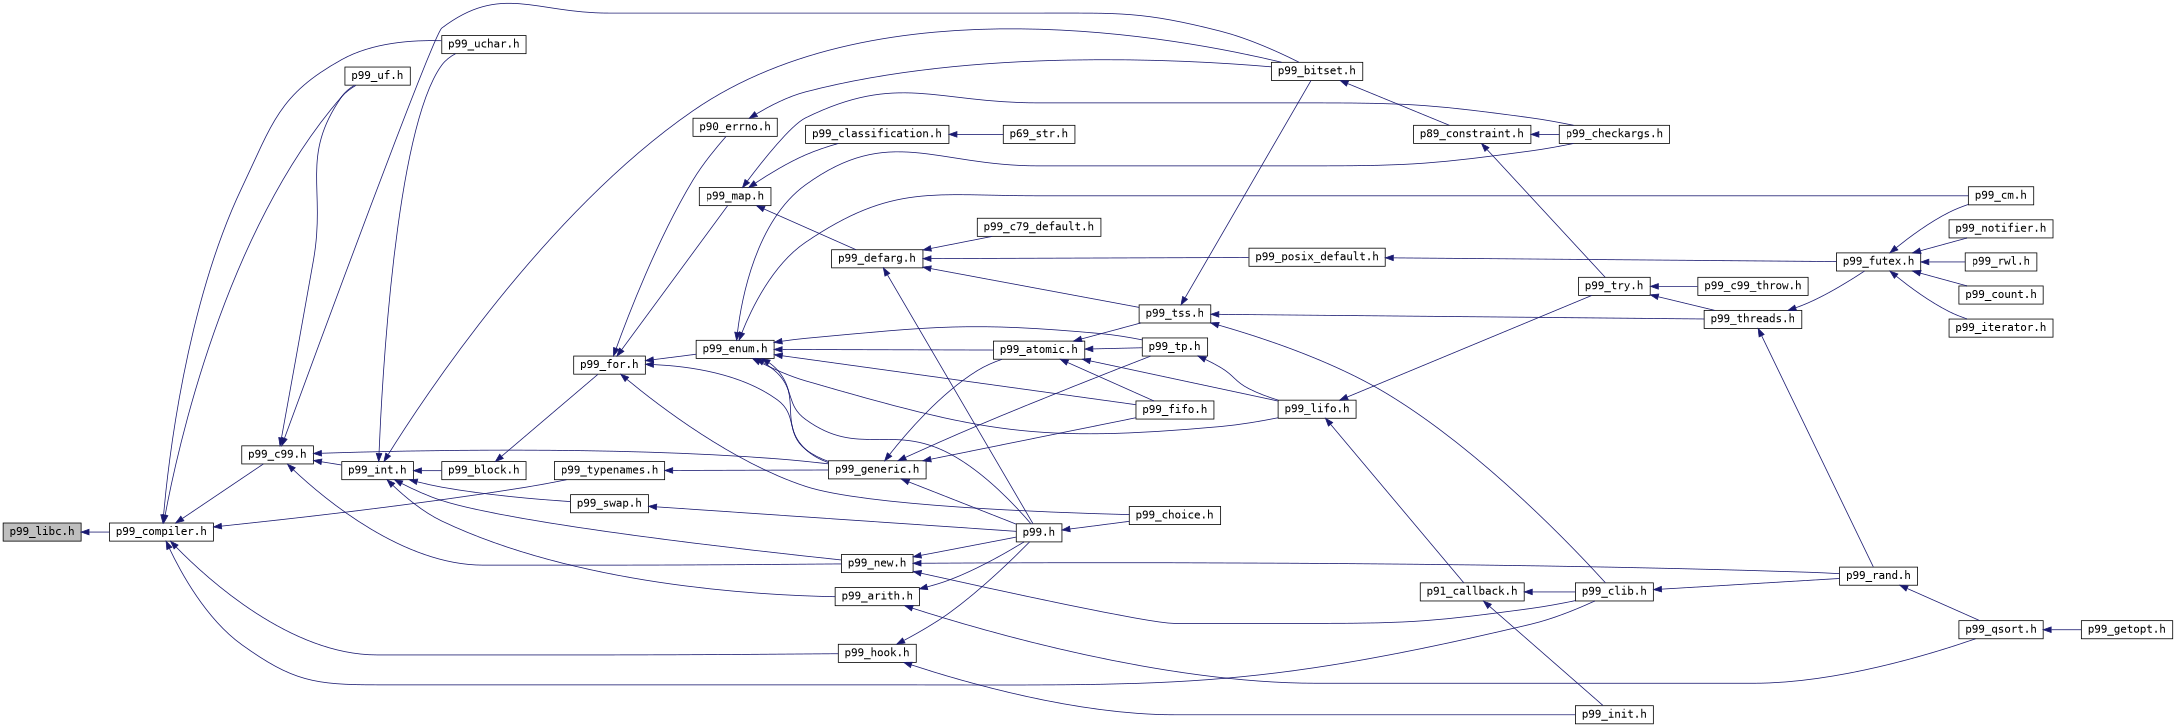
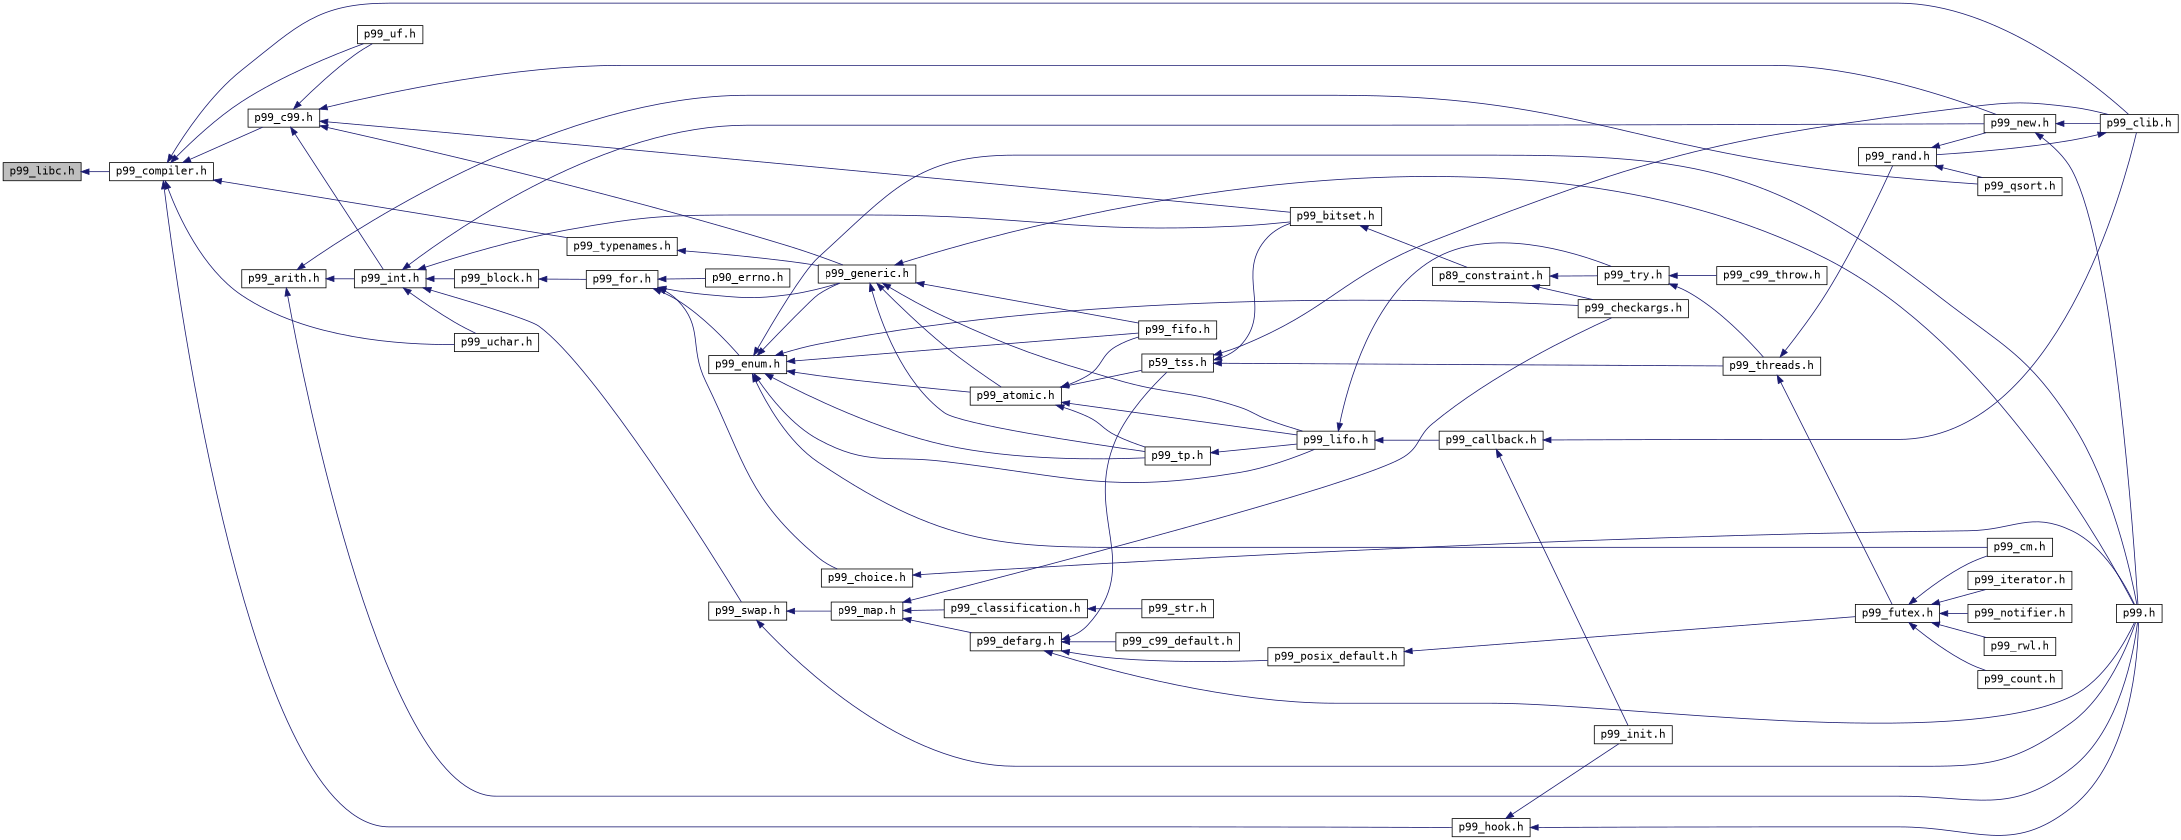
  digraph {
    fontname="DejaVu Sans Mono"
    rankdir=LR
    node [color=black fillcolor=white fontname="DejaVu Sans Mono" fontsize=14 shape=record style=filled]
    edge [color=midnightblue dir=back fontname="DejaVu Sans Mono" fontsize=14 labelfontname=Helvetica labelfontsize=14 style=solid]
    n1 [fillcolor=grey75 fontcolor=black height=0.2 label="p99_libc.h" width=0.4]
    n2 [height=0.2 label="p99_compiler.h" width=0.4]
    n3 [height=0.2 label="p99_c99.h" width=0.4]
    n4 [height=0.2 label="p99_clib.h" width=0.4]
    n5 [height=0.2 label="p99_uchar.h" width=0.4]
    n6 [height=0.2 label="p99_uf.h" width=0.4]
    n7 [height=0.2 label="p99_typenames.h" width=0.4]
    n8 [height=0.2 label="p99_hook.h" width=0.4]
    n9 [height=0.2 label="p99_int.h" width=0.4]
    n10 [height=0.2 label="p99_bitset.h" width=0.4]
    n11 [height=0.2 label="p99_generic.h" width=0.4]
    n12 [height=0.2 label="p99_new.h" width=0.4]
    n13 [height=0.2 label="p99_rand.h" width=0.4]
    n14 [height=0.2 label="p99.h" width=0.4]
    n15 [height=0.2 label="p99_init.h" width=0.4]
    n16 [height=0.2 label="p99_block.h" width=0.4]
    n17 [height=0.2 label="p99_swap.h" width=0.4]
    n18 [height=0.2 label="p99_arith.h" width=0.4]
    n19 [height=0.2 label="p89_constraint.h" width=0.4]
    n20 [height=0.2 label="p99_atomic.h" width=0.4]
    n21 [height=0.2 label="p99_lifo.h" width=0.4]
    n22 [height=0.2 label="p99_tp.h" width=0.4]
    n23 [height=0.2 label="p99_fifo.h" width=0.4]
    n24 [height=0.2 label="p99_for.h" width=0.4]
    n25 [height=0.2 label="p99_qsort.h" width=0.4]
    n26 [height=0.2 label="p99_choice.h" width=0.4]
    n27 [height=0.2 label="p99_map.h" width=0.4]
    n28 [height=0.2 label="p99_enum.h" width=0.4]
    n29 [height=0.2 label="p90_errno.h" width=0.4]
    n30 [height=0.2 label="p99_defarg.h" width=0.4]
    n31 [height=0.2 label="p99_checkargs.h" width=0.4]
    n32 [height=0.2 label="p99_classification.h" width=0.4]
    n33 [height=0.2 label="p99_cm.h" width=0.4]
-   n34 [height=0.2 label="p99_tss.h" width=0.4]
-   n35 [height=0.2 label="p99_c79_default.h" width=0.4]
+   n34 [height=0.2 label="p59_tss.h" width=0.4]
+   n35 [height=0.2 label="p99_c99_default.h" width=0.4]
    n36 [height=0.2 label="p99_posix_default.h" width=0.4]
-   n37 [height=0.2 label="p69_str.h" width=0.4]
+   n37 [height=0.2 label="p99_str.h" width=0.4]
    n38 [height=0.2 label="p99_threads.h" width=0.4]
    n39 [height=0.2 label="p99_futex.h" width=0.4]
    n40 [height=0.2 label="p99_try.h" width=0.4]
    n41 [height=0.2 label="p99_c99_throw.h" width=0.4]
    n42 [height=0.2 label="p99_count.h" width=0.4]
    n43 [height=0.2 label="p99_iterator.h" width=0.4]
    n44 [height=0.2 label="p99_notifier.h" width=0.4]
    n45 [height=0.2 label="p99_rwl.h" width=0.4]
-   n46 [height=0.2 label="p99_getopt.h" width=0.4]
-   n47 [height=0.2 label="p91_callback.h" width=0.4]
+   n47 [height=0.2 label="p99_callback.h" width=0.4]
    n1 -> n2
    n2 -> n3
    n2 -> n4
    n2 -> n5
    n2 -> n6
    n2 -> n7
    n2 -> n8
    n3 -> n6
    n3 -> n9
    n3 -> n10
    n3 -> n11
    n3 -> n12
    n4 -> n13
    n7 -> n11
    n8 -> n14
    n8 -> n15
    n9 -> n5
    n9 -> n10
    n9 -> n12
    n9 -> n16
    n9 -> n17
-   n9 -> n18
+   n18 -> n9
    n10 -> n19
    n11 -> n14
    n11 -> n20
+   n11 -> n21
    n11 -> n22
    n11 -> n23
    n12 -> n4
-   n12 -> n13
+   n13 -> n12
    n12 -> n14
    n13 -> n25
    n16 -> n24
    n17 -> n14
    n18 -> n14
    n18 -> n25
    n19 -> n31
    n19 -> n40
    n20 -> n21
    n20 -> n22
    n20 -> n23
    n20 -> n34
    n21 -> n40
    n21 -> n47
    n22 -> n21
    n24 -> n11
    n24 -> n26
-   n24 -> n27
+   n17 -> n27
    n24 -> n28
    n24 -> n29
-   n25 -> n46
-   n14 -> n26
+   n26 -> n14
    n27 -> n30
    n27 -> n31
    n27 -> n32
    n28 -> n11
    n28 -> n14
    n28 -> n20
    n28 -> n21
    n28 -> n22
    n28 -> n23
    n28 -> n31
    n28 -> n33
-   n29 -> n10
    n30 -> n14
    n30 -> n34
    n30 -> n35
    n30 -> n36
    n32 -> n37
    n34 -> n4
    n34 -> n10
    n34 -> n38
    n36 -> n39
    n38 -> n13
    n38 -> n39
    n39 -> n33
    n39 -> n42
    n39 -> n43
    n39 -> n44
    n39 -> n45
    n40 -> n38
    n40 -> n41
    n47 -> n4
    n47 -> n15
  }
